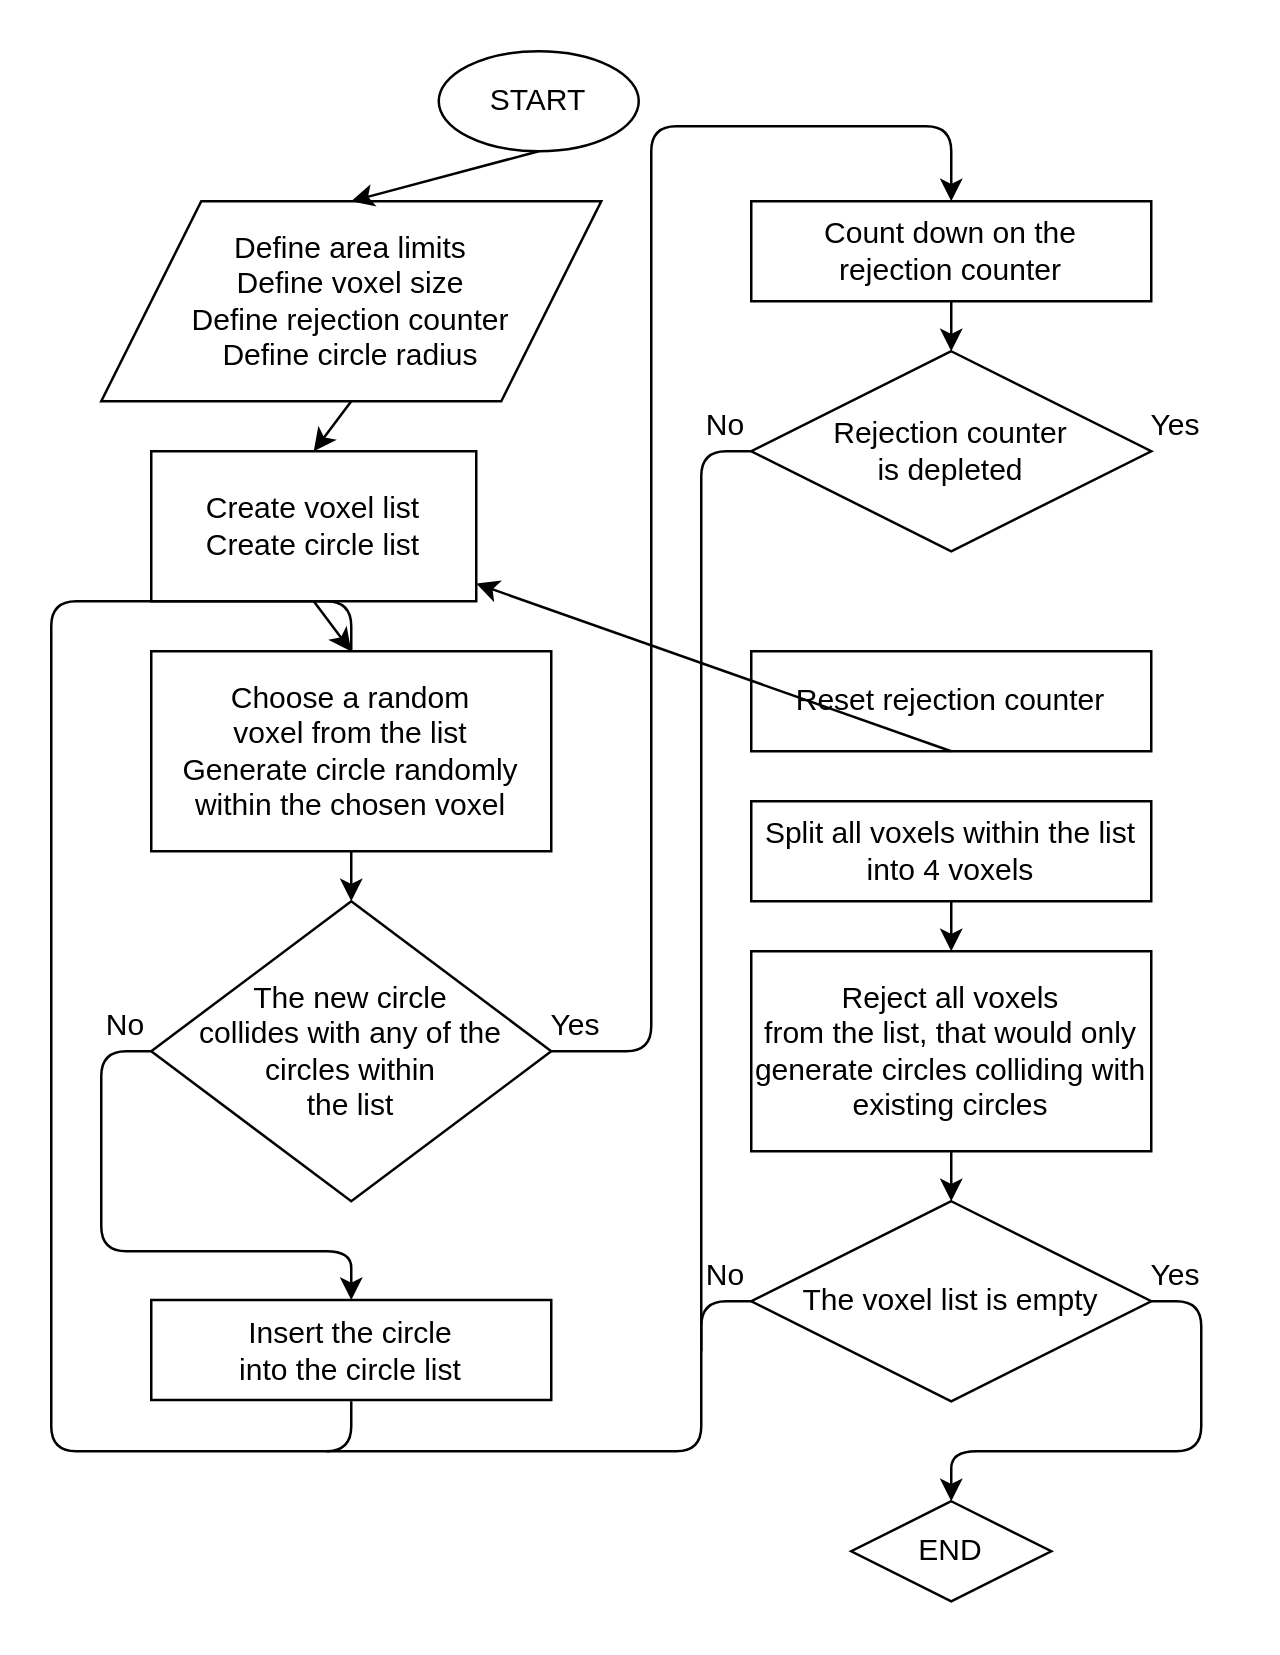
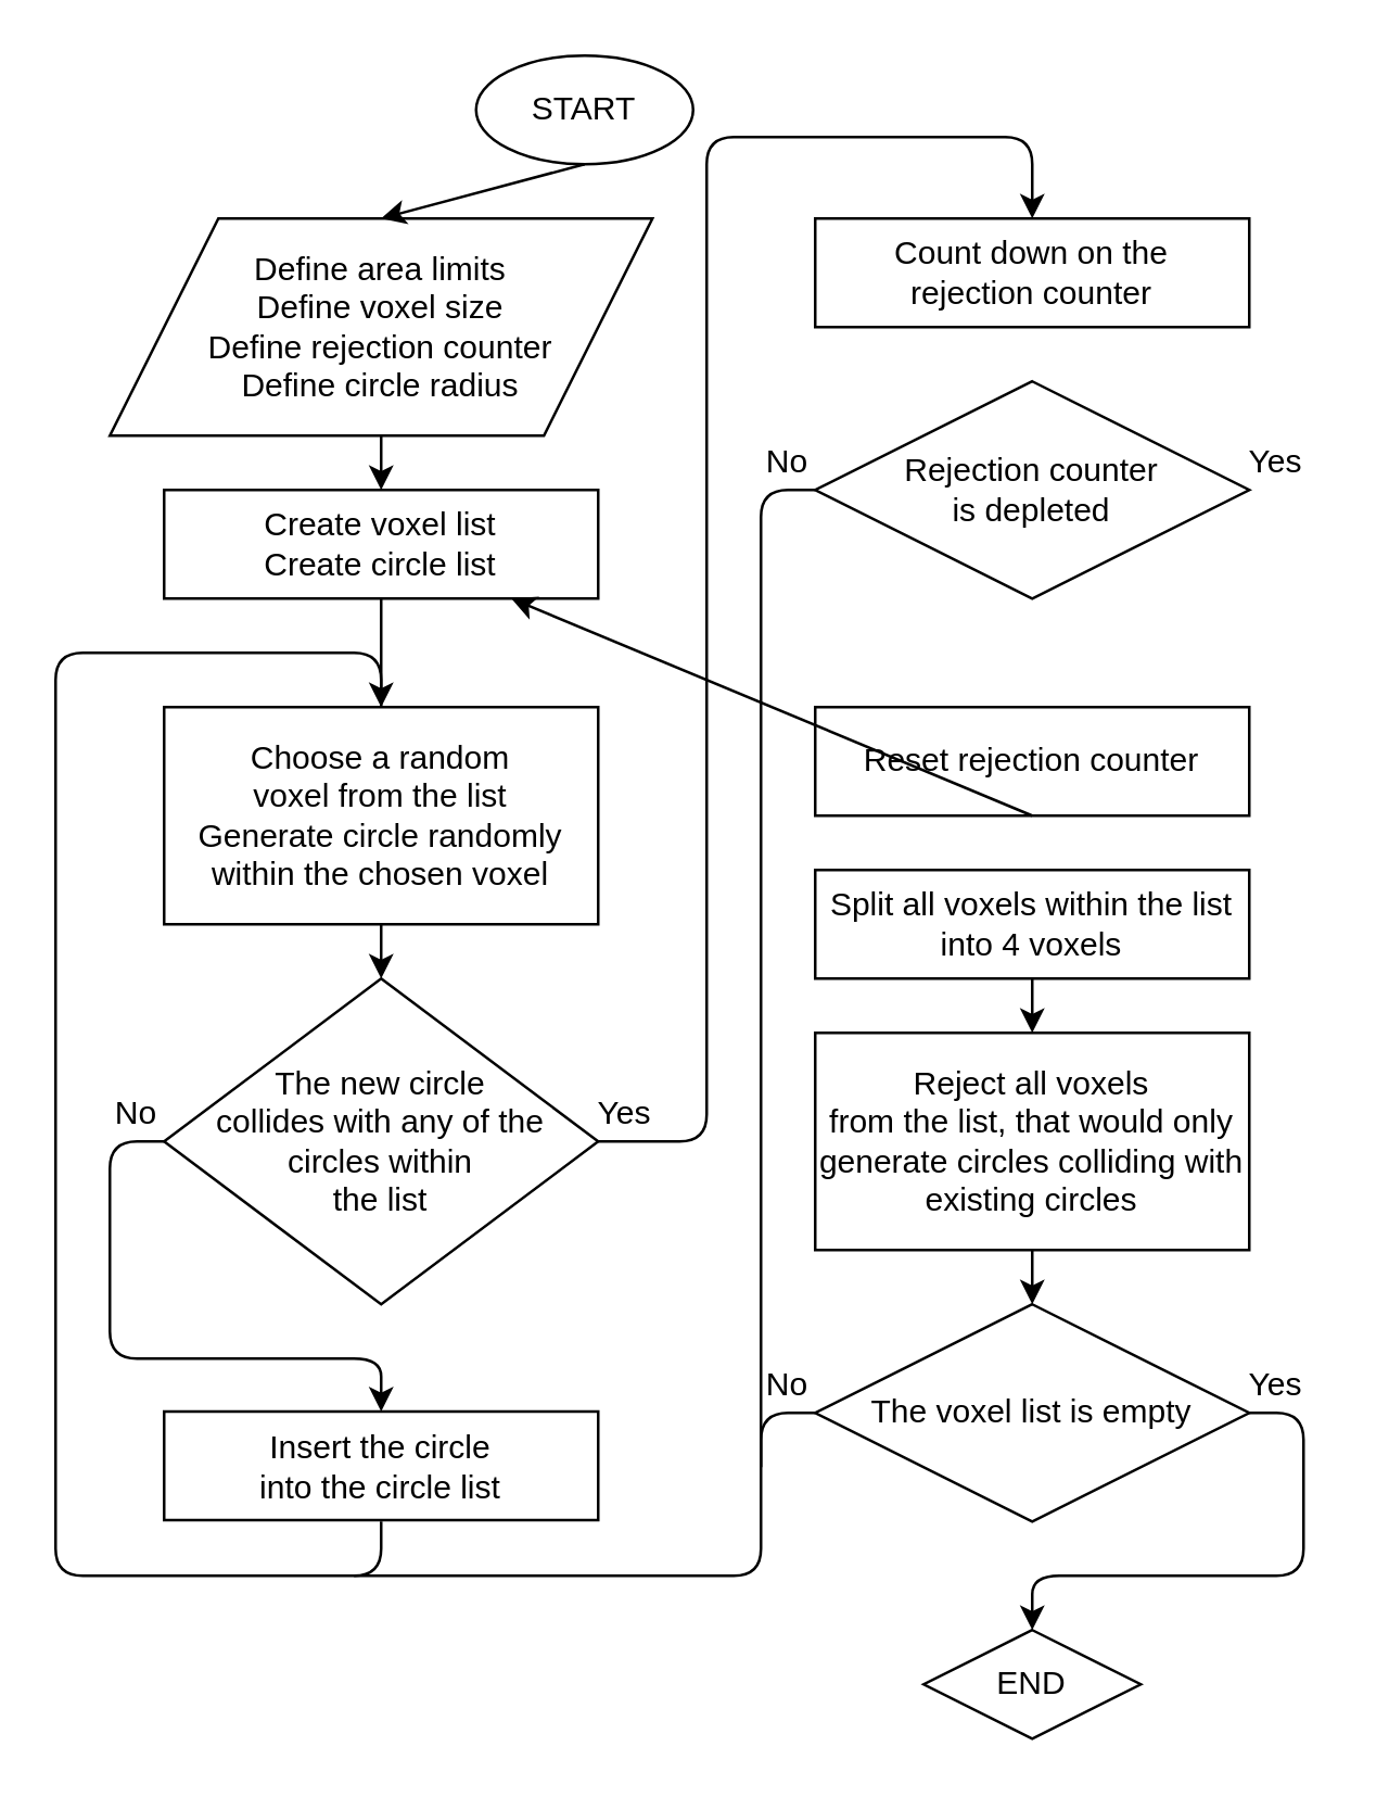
  <mxCell id="0" />
  <mxCell id="1" parent="0" />
  <mxCell id="2" value="START" style="ellipse;whiteSpace=wrap;html=1;" vertex="1" parent="1"><mxGeometry x="175" y="20" width="80" height="40" as="geometry" /></mxCell>
  <mxCell id="3" value="&lt;div&gt;Define area limits&lt;/div&gt;&lt;div&gt;Define voxel size&lt;/div&gt;&lt;div&gt;Define rejection counter&lt;/div&gt;&lt;div&gt;Define circle radius&lt;/div&gt;" style="shape=parallelogram;perimeter=parallelogramPerimeter;whiteSpace=wrap;html=1;" vertex="1" parent="1"><mxGeometry x="40" y="80" width="200" height="80" as="geometry" /></mxCell>
- <mxCell id="4" value="&lt;div&gt;Create voxel list&lt;/div&gt;&lt;div&gt;Create circle list&lt;br&gt;&lt;/div&gt;" style="rounded=0;whiteSpace=wrap;html=1;" vertex="1" parent="1"><mxGeometry x="60" y="180" width="130" height="60" as="geometry" /></mxCell>
+ <mxCell id="4" value="&lt;div&gt;Create voxel list&lt;/div&gt;&lt;div&gt;Create circle list&lt;br&gt;&lt;/div&gt;" style="rounded=0;whiteSpace=wrap;html=1;" vertex="1" parent="1"><mxGeometry x="60" y="180" width="160" height="40" as="geometry" /></mxCell>
  <mxCell id="5" value="&lt;div&gt;Choose a random &lt;br&gt;&lt;/div&gt;&lt;div&gt;voxel from the list&lt;/div&gt;&lt;div&gt;Generate circle randomly within the chosen voxel&lt;br&gt;&lt;/div&gt;" style="rounded=0;whiteSpace=wrap;html=1;" vertex="1" parent="1"><mxGeometry x="60" y="260" width="160" height="80" as="geometry" /></mxCell>
  <mxCell id="6" value="&lt;div&gt;Reject all voxels &lt;br&gt;&lt;/div&gt;&lt;div&gt;from the list, that would only generate circles colliding with existing circles&lt;br&gt;&lt;/div&gt;" style="rounded=0;whiteSpace=wrap;html=1;" vertex="1" parent="1"><mxGeometry x="300" y="380" width="160" height="80" as="geometry" /></mxCell>
  <mxCell id="7" value="The voxel list is empty" style="rhombus;whiteSpace=wrap;html=1;" vertex="1" parent="1"><mxGeometry x="300" y="480" width="160" height="80" as="geometry" /></mxCell>
  <mxCell id="8" value="END" style="rhombus;whiteSpace=wrap;html=1;" vertex="1" parent="1"><mxGeometry x="340" y="600" width="80" height="40" as="geometry" /></mxCell>
  <mxCell id="9" value="&lt;div&gt;The new circle &lt;br&gt;&lt;/div&gt;&lt;div&gt;collides with any of the circles within &lt;br&gt;&lt;/div&gt;&lt;div&gt;the list&lt;/div&gt;" style="rhombus;whiteSpace=wrap;html=1;" vertex="1" parent="1"><mxGeometry x="60" y="360" width="160" height="120" as="geometry" /></mxCell>
  <mxCell id="10" value="&lt;div&gt;Insert the circle &lt;br&gt;&lt;/div&gt;&lt;div&gt;into the circle list&lt;/div&gt;" style="rounded=0;whiteSpace=wrap;html=1;" vertex="1" parent="1"><mxGeometry x="60" y="519.5" width="160" height="40" as="geometry" /></mxCell>
  <mxCell id="11" value="&lt;div&gt;Rejection counter &lt;br&gt;&lt;/div&gt;&lt;div&gt;is depleted&lt;/div&gt;" style="rhombus;whiteSpace=wrap;html=1;" vertex="1" parent="1"><mxGeometry x="300" y="140" width="160" height="80" as="geometry" /></mxCell>
  <mxCell id="12" value="Reset rejection counter" style="rounded=0;whiteSpace=wrap;html=1;" vertex="1" parent="1"><mxGeometry x="300" y="260" width="160" height="40" as="geometry" /></mxCell>
  <mxCell id="13" value="&lt;div&gt;Count down on the &lt;br&gt;&lt;/div&gt;&lt;div&gt;rejection counter&lt;br&gt;&lt;/div&gt;" style="rounded=0;whiteSpace=wrap;html=1;" vertex="1" parent="1"><mxGeometry x="300" y="80" width="160" height="40" as="geometry" /></mxCell>
  <mxCell id="14" value="&lt;div&gt;Split all voxels within the list&lt;/div&gt;&lt;div&gt;into 4 voxels&lt;br&gt;&lt;/div&gt;" style="rounded=0;whiteSpace=wrap;html=1;" vertex="1" parent="1"><mxGeometry x="300" y="320" width="160" height="40" as="geometry" /></mxCell>
  <mxCell id="15" value="" style="endArrow=classic;html=1;exitX=0.5;exitY=1;exitDx=0;exitDy=0;entryX=0.5;entryY=0;entryDx=0;entryDy=0;" edge="1" parent="1" source="6" target="7"><mxGeometry width="50" height="50" relative="1" as="geometry"><mxPoint x="480" y="445" as="sourcePoint" /><mxPoint x="530" y="395" as="targetPoint" /></mxGeometry></mxCell>
  <mxCell id="16" value="" style="endArrow=none;html=1;exitX=0;exitY=0.5;exitDx=0;exitDy=0;endFill=0;" edge="1" parent="1" source="7"><mxGeometry width="50" height="50" relative="1" as="geometry"><mxPoint x="520" y="530" as="sourcePoint" /><mxPoint x="280" y="540" as="targetPoint" /><Array as="points"><mxPoint x="280" y="520" /></Array></mxGeometry></mxCell>
  <mxCell id="17" value="" style="endArrow=classic;html=1;exitX=0.5;exitY=1;exitDx=0;exitDy=0;entryX=0.5;entryY=0;entryDx=0;entryDy=0;" edge="1" parent="1" source="4" target="5"><mxGeometry width="50" height="50" relative="1" as="geometry"><mxPoint x="-60" y="140" as="sourcePoint" /><mxPoint x="-10" y="90" as="targetPoint" /></mxGeometry></mxCell>
  <mxCell id="18" value="" style="endArrow=classic;html=1;exitX=0.5;exitY=1;exitDx=0;exitDy=0;entryX=0.5;entryY=0;entryDx=0;entryDy=0;" edge="1" parent="1" source="3" target="4"><mxGeometry width="50" height="50" relative="1" as="geometry"><mxPoint x="-50" y="150" as="sourcePoint" /><mxPoint x="0" y="100" as="targetPoint" /></mxGeometry></mxCell>
  <mxCell id="19" value="" style="endArrow=classic;html=1;exitX=0.5;exitY=1;exitDx=0;exitDy=0;entryX=0.5;entryY=0;entryDx=0;entryDy=0;" edge="1" parent="1" source="2" target="3"><mxGeometry width="50" height="50" relative="1" as="geometry"><mxPoint x="-40" y="160" as="sourcePoint" /><mxPoint x="10" y="110" as="targetPoint" /></mxGeometry></mxCell>
  <mxCell id="20" value="" style="endArrow=classic;html=1;exitX=0;exitY=0.5;exitDx=0;exitDy=0;entryX=0.5;entryY=0;entryDx=0;entryDy=0;" edge="1" parent="1" source="9" target="10"><mxGeometry width="50" height="50" relative="1" as="geometry"><mxPoint x="-50" y="170" as="sourcePoint" /><mxPoint x="0" y="120" as="targetPoint" /><Array as="points"><mxPoint x="40" y="420" /><mxPoint x="40" y="500" /><mxPoint x="140" y="500" /></Array></mxGeometry></mxCell>
  <mxCell id="21" value="" style="endArrow=classic;html=1;exitX=0.5;exitY=1;exitDx=0;exitDy=0;" edge="1" parent="1" source="5" target="9"><mxGeometry width="50" height="50" relative="1" as="geometry"><mxPoint x="-40" y="180" as="sourcePoint" /><mxPoint x="10" y="130" as="targetPoint" /></mxGeometry></mxCell>
  <mxCell id="22" value="" style="endArrow=none;html=1;endFill=0;" edge="1" parent="1"><mxGeometry width="50" height="50" relative="1" as="geometry"><mxPoint x="140" y="560" as="sourcePoint" /><mxPoint x="140" y="260" as="targetPoint" /><Array as="points"><mxPoint x="140" y="580" /><mxPoint x="20" y="580" /><mxPoint x="20" y="240" /><mxPoint x="140" y="240" /></Array></mxGeometry></mxCell>
  <mxCell id="23" value="" style="endArrow=classic;html=1;exitX=1;exitY=0.5;exitDx=0;exitDy=0;entryX=0.5;entryY=0;entryDx=0;entryDy=0;" edge="1" parent="1" source="9" target="13"><mxGeometry width="50" height="50" relative="1" as="geometry"><mxPoint x="-40" y="160" as="sourcePoint" /><mxPoint x="380" y="70" as="targetPoint" /><Array as="points"><mxPoint x="260" y="420" /><mxPoint x="260" y="50" /><mxPoint x="380" y="50" /></Array></mxGeometry></mxCell>
  <mxCell id="24" value="" style="endArrow=none;html=1;exitX=0;exitY=0.5;exitDx=0;exitDy=0;endFill=0;" edge="1" parent="1" source="11"><mxGeometry width="50" height="50" relative="1" as="geometry"><mxPoint x="-50" y="150" as="sourcePoint" /><mxPoint x="130" y="580" as="targetPoint" /><Array as="points"><mxPoint x="280" y="180" /><mxPoint x="280" y="580" /></Array></mxGeometry></mxCell>
- <mxCell id="25" value="" style="endArrow=classic;html=1;exitX=0.5;exitY=1;exitDx=0;exitDy=0;entryX=0.5;entryY=0;entryDx=0;entryDy=0;" edge="1" parent="1" source="13" target="11"><mxGeometry width="50" height="50" relative="1" as="geometry"><mxPoint x="-40" y="160" as="sourcePoint" /><mxPoint x="10" y="110" as="targetPoint" /></mxGeometry></mxCell>
  <mxCell id="26" value="" style="endArrow=classic;html=1;exitX=0.5;exitY=1;exitDx=0;exitDy=0;entryX=0.5;entryY=0;entryDx=0;entryDy=0;" edge="1" parent="1" source="14" target="6"><mxGeometry width="50" height="50" relative="1" as="geometry"><mxPoint x="-60" y="140" as="sourcePoint" /><mxPoint x="-10" y="90" as="targetPoint" /></mxGeometry></mxCell>
  <mxCell id="27" value="" style="endArrow=classic;html=1;exitX=0.5;exitY=1;exitDx=0;exitDy=0;" edge="1" parent="1" source="12" target="4"><mxGeometry width="50" height="50" relative="1" as="geometry"><mxPoint x="-50" y="150" as="sourcePoint" /><mxPoint x="0" y="100" as="targetPoint" /></mxGeometry></mxCell>
  <mxCell id="28" value="" style="endArrow=classic;html=1;exitX=1;exitY=0.5;exitDx=0;exitDy=0;entryX=0.5;entryY=0;entryDx=0;entryDy=0;" edge="1" parent="1" source="7" target="8"><mxGeometry width="50" height="50" relative="1" as="geometry"><mxPoint x="10" y="700" as="sourcePoint" /><mxPoint x="60" y="650" as="targetPoint" /><Array as="points"><mxPoint x="480" y="520" /><mxPoint x="480" y="580" /><mxPoint x="380" y="580" /></Array></mxGeometry></mxCell>
  <mxCell id="29" value="No" style="text;html=1;strokeColor=none;fillColor=none;align=center;verticalAlign=middle;whiteSpace=wrap;rounded=0;" vertex="1" parent="1"><mxGeometry x="30" y="400" width="40" height="20" as="geometry" /></mxCell>
  <mxCell id="30" value="Yes" style="text;html=1;strokeColor=none;fillColor=none;align=center;verticalAlign=middle;whiteSpace=wrap;rounded=0;" vertex="1" parent="1"><mxGeometry x="210" y="400" width="40" height="20" as="geometry" /></mxCell>
  <mxCell id="31" value="No" style="text;html=1;strokeColor=none;fillColor=none;align=center;verticalAlign=middle;whiteSpace=wrap;rounded=0;" vertex="1" parent="1"><mxGeometry x="270" y="500" width="40" height="20" as="geometry" /></mxCell>
  <mxCell id="32" value="Yes" style="text;html=1;strokeColor=none;fillColor=none;align=center;verticalAlign=middle;whiteSpace=wrap;rounded=0;" vertex="1" parent="1"><mxGeometry x="450" y="500" width="40" height="20" as="geometry" /></mxCell>
  <mxCell id="33" value="Yes" style="text;html=1;strokeColor=none;fillColor=none;align=center;verticalAlign=middle;whiteSpace=wrap;rounded=0;" vertex="1" parent="1"><mxGeometry x="450" y="160" width="40" height="20" as="geometry" /></mxCell>
  <mxCell id="34" value="No" style="text;html=1;strokeColor=none;fillColor=none;align=center;verticalAlign=middle;whiteSpace=wrap;rounded=0;" vertex="1" parent="1"><mxGeometry x="270" y="160" width="40" height="20" as="geometry" /></mxCell>
